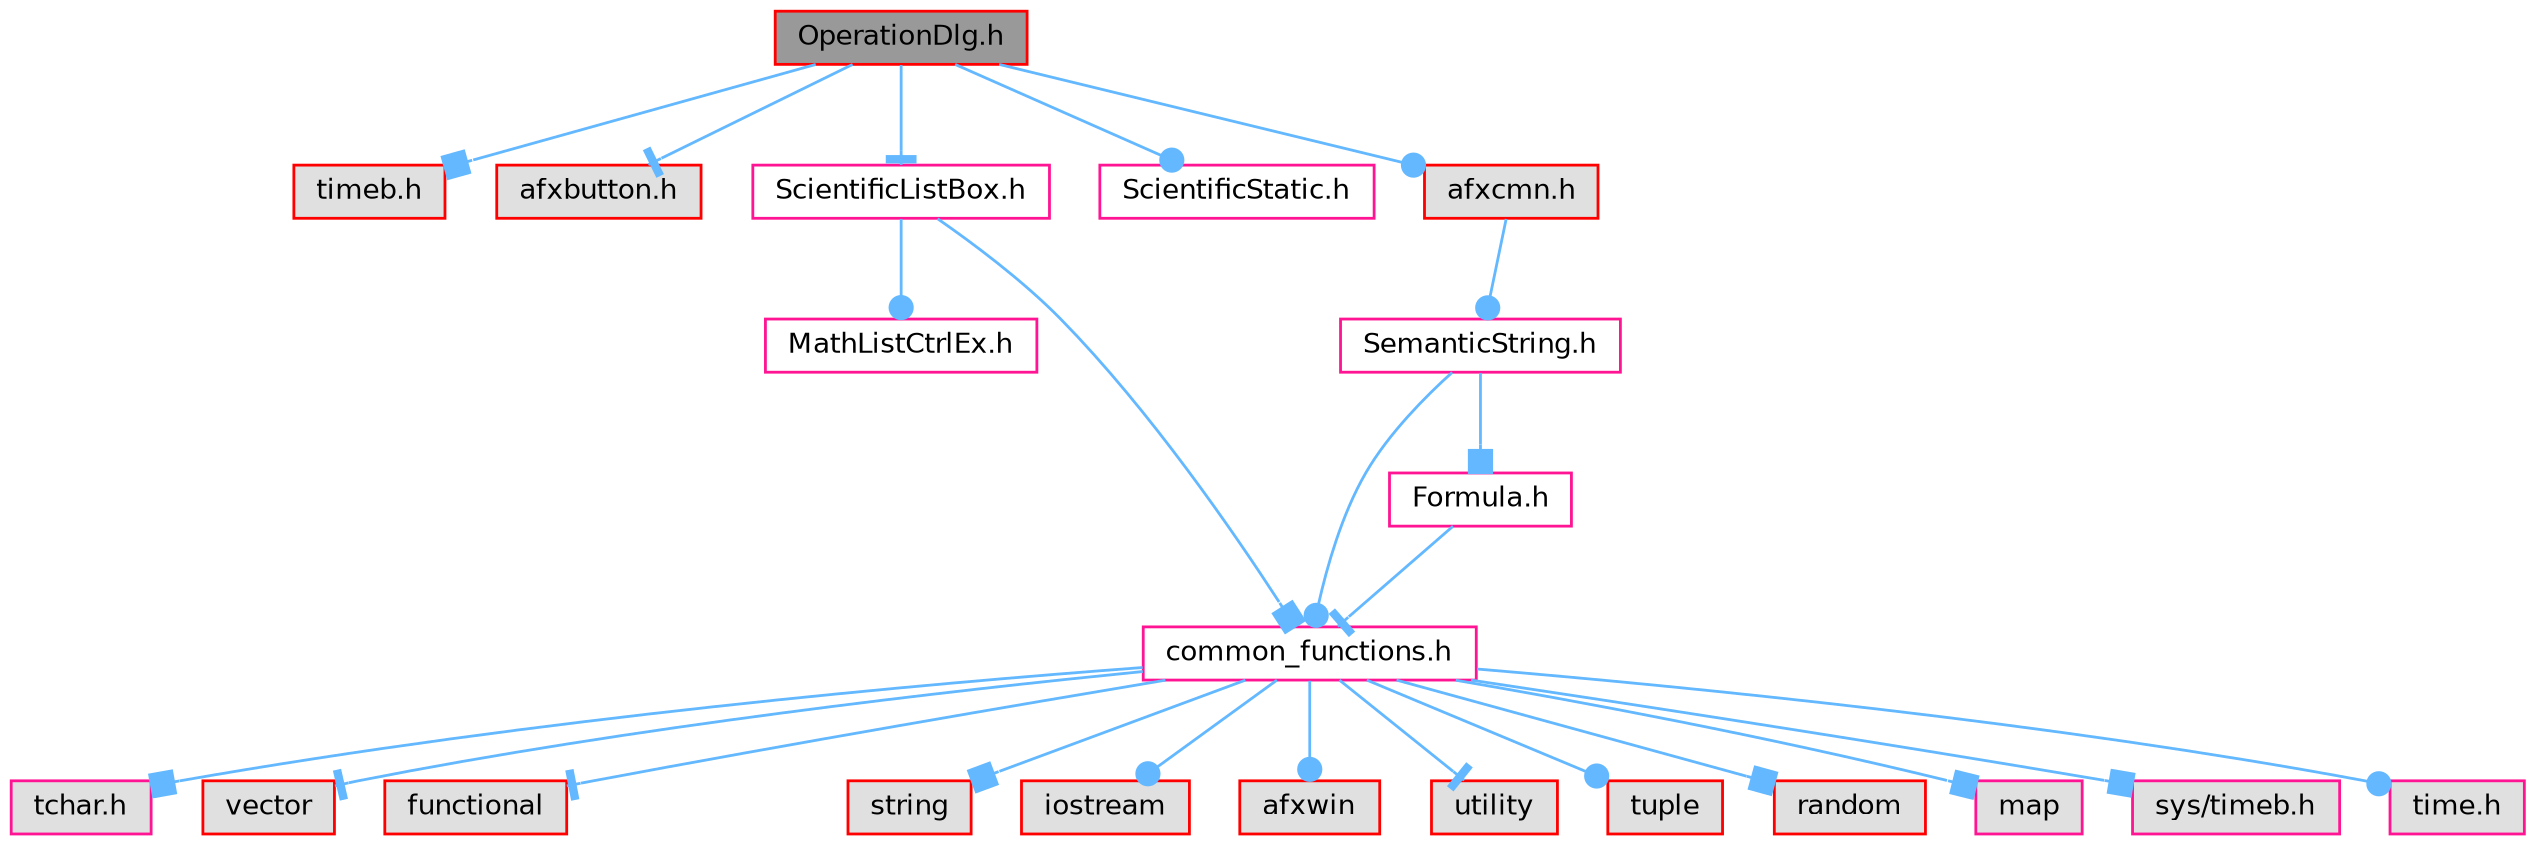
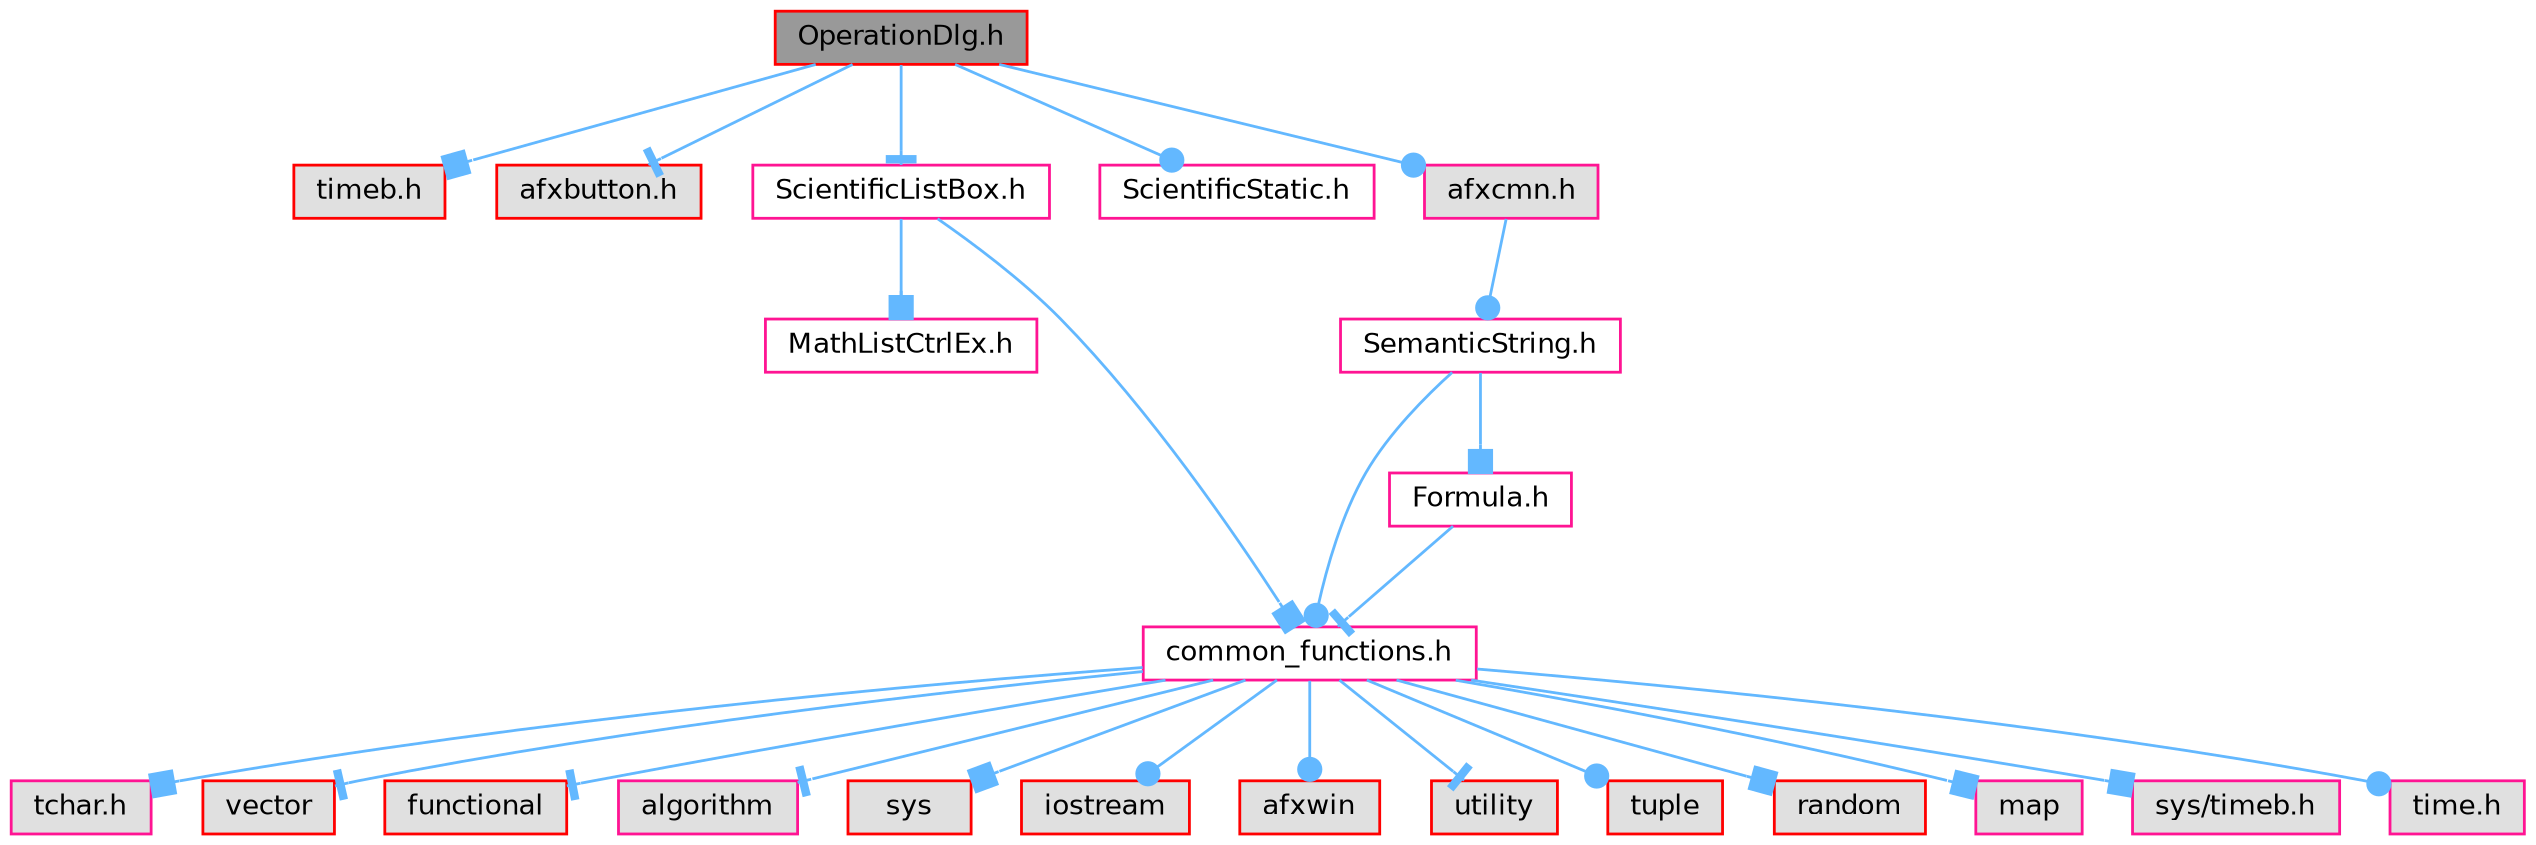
  digraph {
    node [color=deeppink fillcolor="#E0E0E0" fontname=Helvetica fontsize=10 shape=box style=filled]
    edge [arrowhead=dot color=steelblue1 fontname=Helvetica fontsize=10 labelfontname=Helvetica labelfontsize=10 style=solid]
    n1 [color=red fillcolor=grey60 fontcolor=black height=0.2 label="OperationDlg.h" width=0.4]
    n2 [color=red height=0.2 label="timeb.h" width=0.4]
    n3 [color=red height=0.2 label="afxbutton.h" width=0.4]
    n4 [fillcolor=white height=0.2 label="ScientificListBox.h" width=0.4]
    n5 [fillcolor=white height=0.2 label="ScientificStatic.h" width=0.4]
-   n6 [color=red height=0.2 label="afxcmn.h" width=0.4]
+   n6 [height=0.2 label="afxcmn.h" width=0.4]
    n7 [fillcolor=white height=0.2 label="MathListCtrlEx.h" width=0.4]
    n8 [fillcolor=white height=0.2 label="common_functions.h" width=0.4]
    n9 [fillcolor=white height=0.2 label="Formula.h" width=0.4]
    n10 [fillcolor=white height=0.2 label="SemanticString.h" width=0.4]
    n11 [height=0.2 label="tchar.h" width=0.4]
    n12 [color=red height=0.2 label=vector width=0.4]
    n13 [color=red height=0.2 label=functional width=0.4]
-   n15 [color=red height=0.2 label=string width=0.4]
+   n14 [height=0.2 label=algorithm width=0.4]
+   n15 [color=red height=0.2 label=sys width=0.4]
    n16 [color=red height=0.2 label=iostream width=0.4]
    n17 [color=red height=0.2 label=afxwin width=0.4]
    n18 [color=red height=0.2 label=utility width=0.4]
    n19 [color=red height=0.2 label=tuple width=0.4]
    n20 [color=red height=0.2 label=random width=0.4]
    n21 [height=0.2 label=map width=0.4]
    n22 [height=0.2 label="sys/timeb.h" width=0.4]
    n23 [height=0.2 label="time.h" width=0.4]
    n1 -> n2 [arrowhead=box]
    n1 -> n3 [arrowhead=tee]
    n1 -> n4 [arrowhead=tee]
    n1 -> n5
    n1 -> n6
-   n4 -> n7
+   n4 -> n7 [arrowhead=box]
    n4 -> n8 [arrowhead=box]
    n6 -> n10
    n8 -> n11 [arrowhead=box]
    n8 -> n12 [arrowhead=tee]
    n8 -> n13 [arrowhead=tee]
+   n8 -> n14 [arrowhead=tee]
    n8 -> n15 [arrowhead=box]
    n8 -> n16
    n8 -> n17
    n8 -> n18 [arrowhead=tee]
    n8 -> n19
    n8 -> n20 [arrowhead=box]
    n8 -> n21 [arrowhead=box]
    n8 -> n22 [arrowhead=box]
    n8 -> n23
    n9 -> n8 [arrowhead=tee]
    n10 -> n8
    n10 -> n9 [arrowhead=box]
  }
